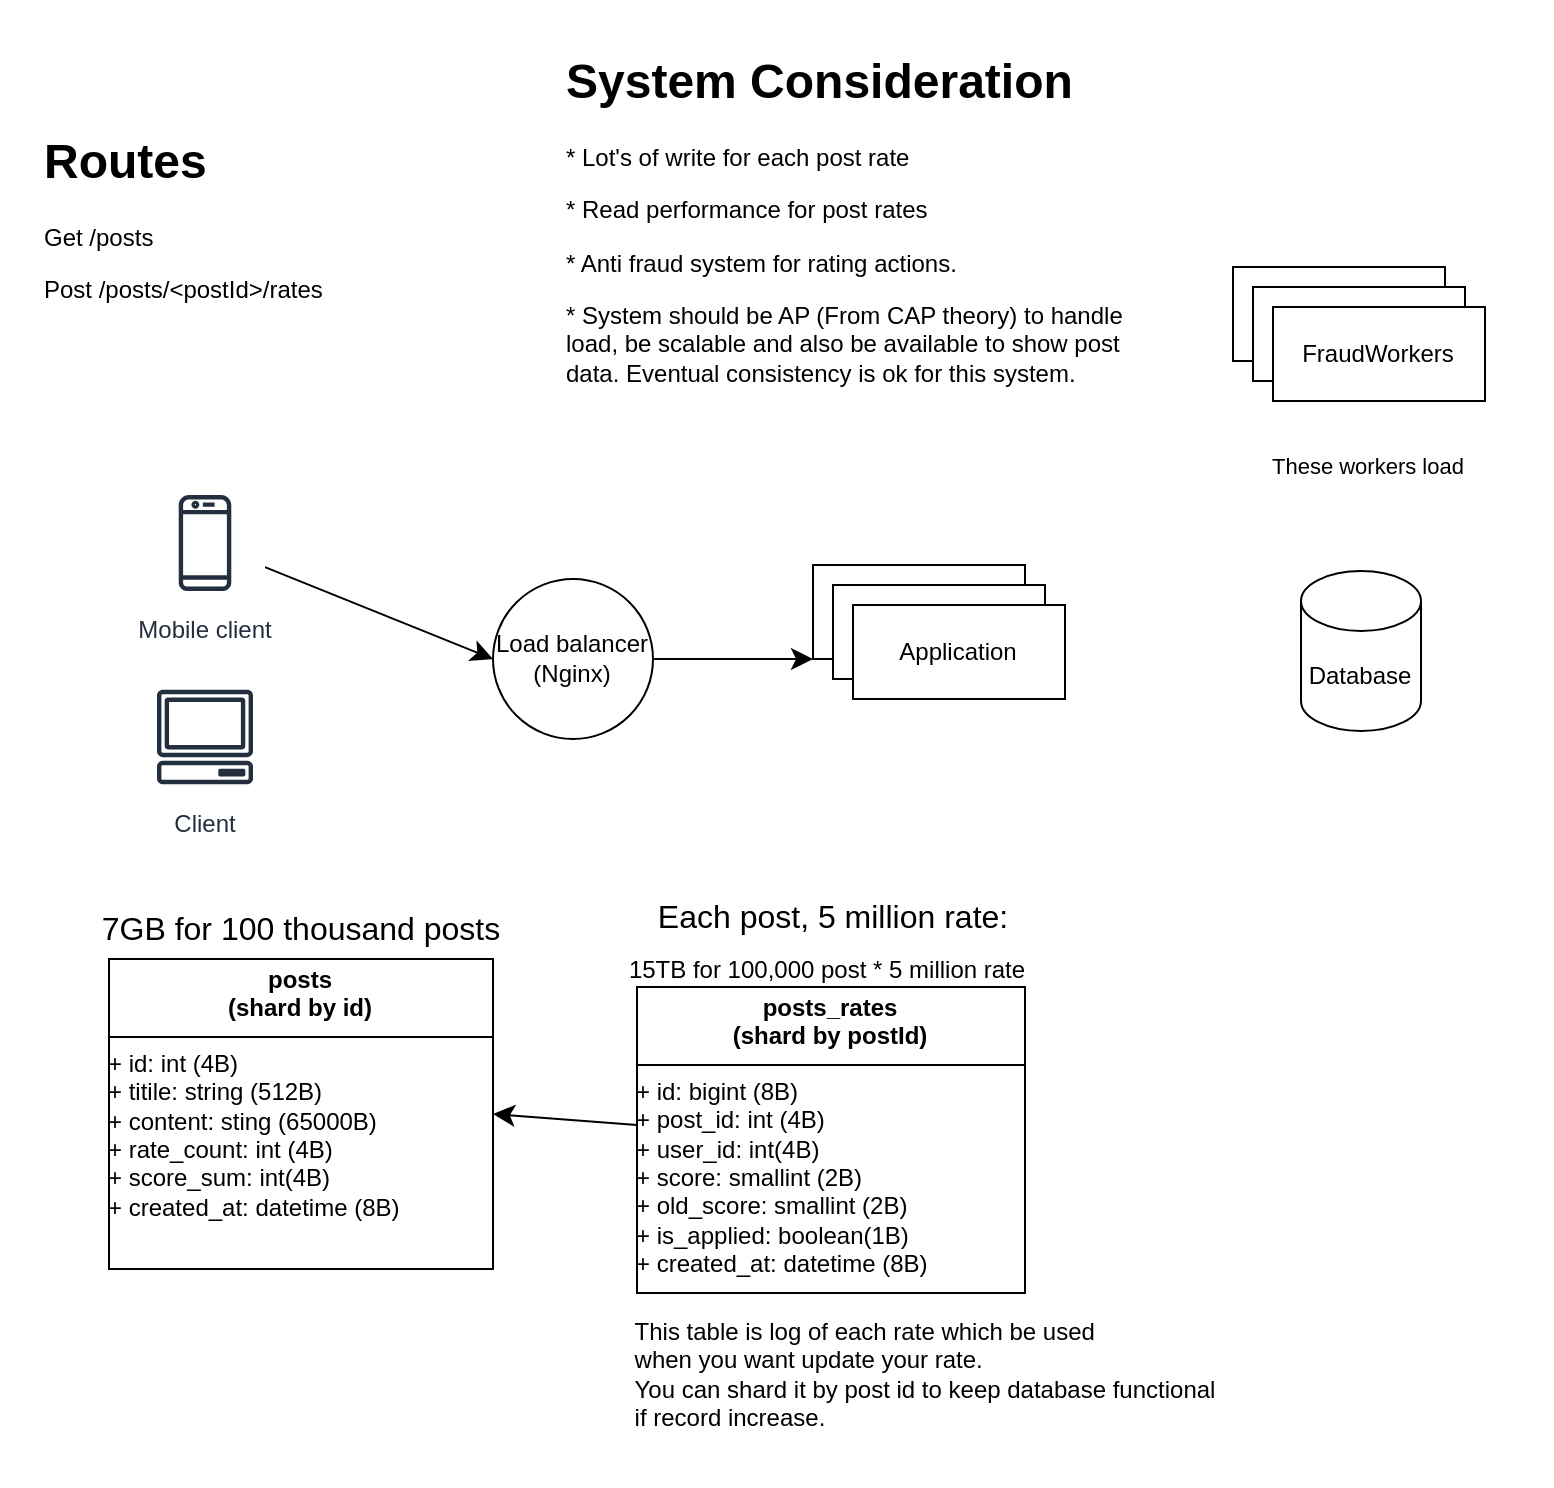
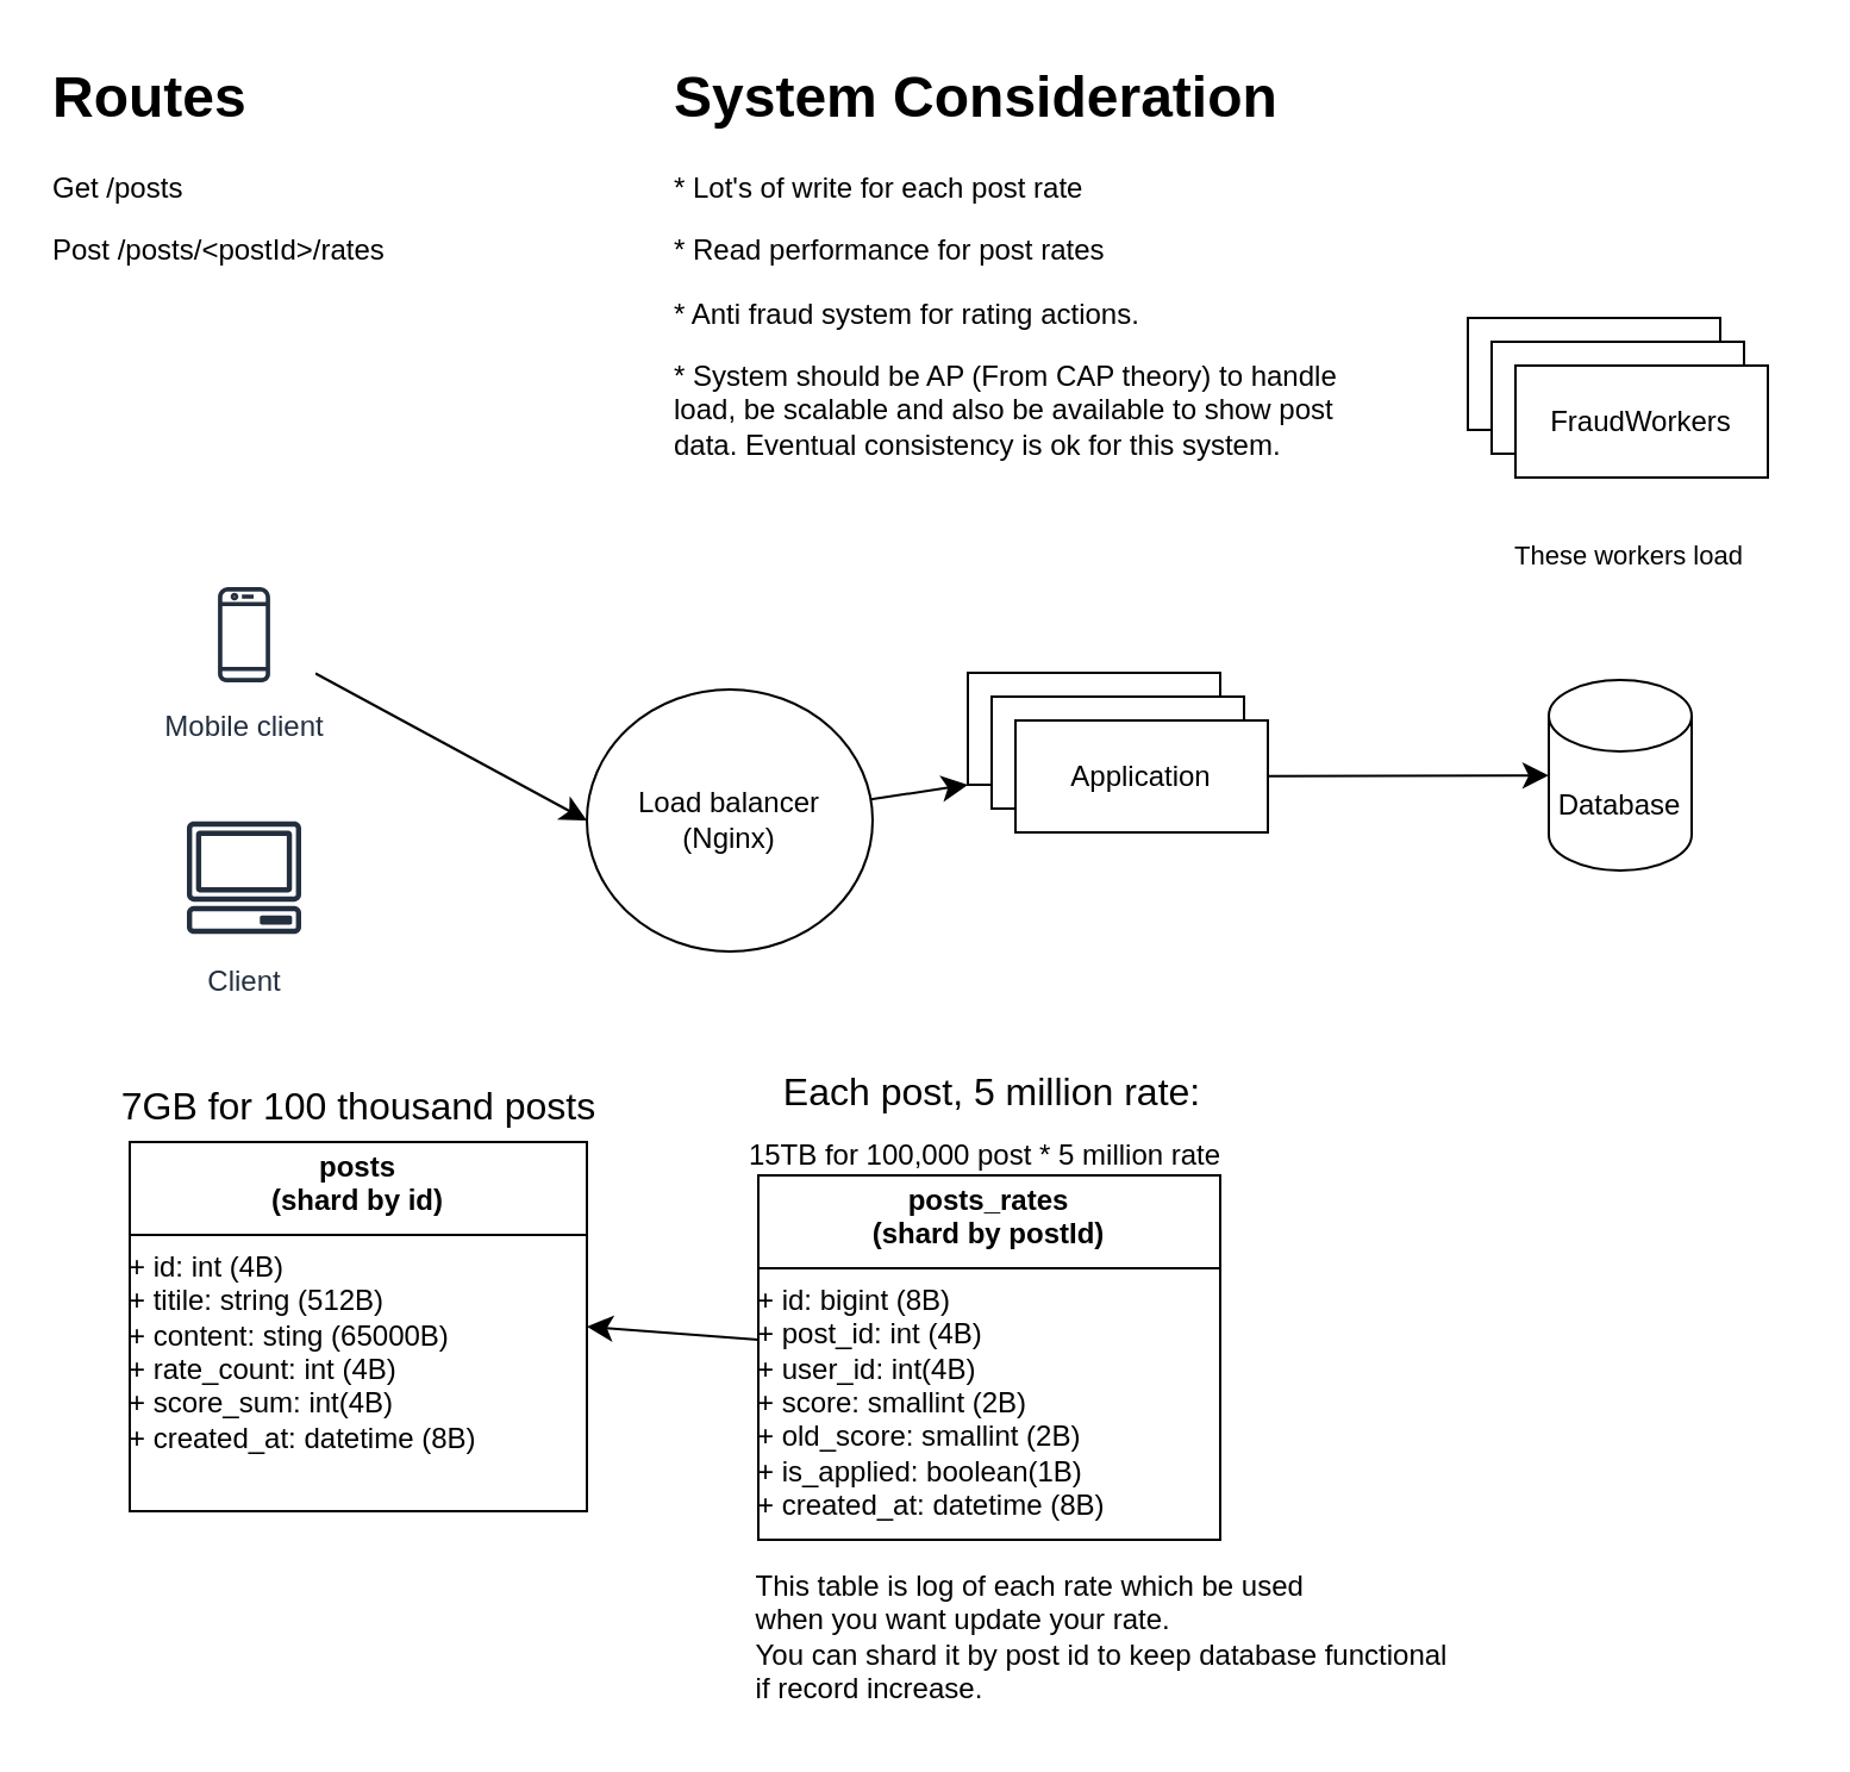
  <mxCell id="0" />
  <mxCell id="1" parent="0" />
- <mxCell id="2" value="&lt;h1 style=&quot;margin-top: 0px;&quot;&gt;Routes&lt;/h1&gt;&lt;p&gt;Get /posts&lt;/p&gt;&lt;p&gt;Post /posts/&amp;lt;postId&amp;gt;/rates&lt;/p&gt;" style="text;html=1;whiteSpace=wrap;overflow=hidden;rounded=0;" parent="1" vertex="1"><mxGeometry x="20" y="60" width="180" height="120" as="geometry" /></mxCell>
+ <mxCell id="2" value="&lt;h1 style=&quot;margin-top: 0px;&quot;&gt;Routes&lt;/h1&gt;&lt;p&gt;Get /posts&lt;/p&gt;&lt;p&gt;Post /posts/&amp;lt;postId&amp;gt;/rates&lt;/p&gt;" style="text;html=1;whiteSpace=wrap;overflow=hidden;rounded=0;" parent="1" vertex="1"><mxGeometry x="20" y="20" width="180" height="120" as="geometry" /></mxCell>
  <mxCell id="3" style="edgeStyle=none;curved=1;rounded=0;orthogonalLoop=1;jettySize=auto;html=1;entryX=0;entryY=0.5;entryDx=0;entryDy=0;fontSize=12;startSize=8;endSize=8;" parent="1" source="4" target="8" edge="1"><mxGeometry relative="1" as="geometry" /></mxCell>
- <mxCell id="4" value="Mobile client" style="sketch=0;outlineConnect=0;fontColor=#232F3E;gradientColor=none;strokeColor=#232F3E;fillColor=#ffffff;dashed=0;verticalLabelPosition=bottom;verticalAlign=top;align=center;html=1;fontSize=12;fontStyle=0;aspect=fixed;shape=mxgraph.aws4.resourceIcon;resIcon=mxgraph.aws4.mobile_client;" parent="1" vertex="1"><mxGeometry x="72" y="241" width="60" height="60" as="geometry" /></mxCell>
+ <mxCell id="4" value="Mobile client" style="sketch=0;outlineConnect=0;fontColor=#232F3E;gradientColor=none;strokeColor=#232F3E;fillColor=#ffffff;dashed=0;verticalLabelPosition=bottom;verticalAlign=top;align=center;html=1;fontSize=12;fontStyle=0;aspect=fixed;shape=mxgraph.aws4.resourceIcon;resIcon=mxgraph.aws4.mobile_client;" parent="1" vertex="1"><mxGeometry x="72" y="241" width="60" height="50" as="geometry" /></mxCell>
  <mxCell id="5" value="Client" style="sketch=0;outlineConnect=0;fontColor=#232F3E;gradientColor=none;strokeColor=#232F3E;fillColor=#ffffff;dashed=0;verticalLabelPosition=bottom;verticalAlign=top;align=center;html=1;fontSize=12;fontStyle=0;aspect=fixed;shape=mxgraph.aws4.resourceIcon;resIcon=mxgraph.aws4.client;" parent="1" vertex="1"><mxGeometry x="72" y="338" width="60" height="60" as="geometry" /></mxCell>
  <mxCell id="6" value="&lt;h1 style=&quot;margin-top: 0px;&quot;&gt;System Consideration&lt;/h1&gt;&lt;p&gt;* Lot's of write for each post rate&lt;/p&gt;&lt;p&gt;* Read performance for post rates&lt;/p&gt;&lt;p&gt;* Anti fraud system for rating actions.&lt;br&gt;&lt;/p&gt;&lt;p&gt;* System should be AP (From CAP theory) to handle load, be scalable and also be available to show post data. Eventual consistency is ok for this system.&lt;/p&gt;&lt;p&gt;&lt;br&gt;&lt;/p&gt;" style="text;html=1;whiteSpace=wrap;overflow=hidden;rounded=0;" parent="1" vertex="1"><mxGeometry x="281" y="20" width="302" height="178" as="geometry" /></mxCell>
  <mxCell id="7" style="edgeStyle=none;curved=1;rounded=0;orthogonalLoop=1;jettySize=auto;html=1;entryX=0;entryY=1;entryDx=0;entryDy=0;fontSize=12;startSize=8;endSize=8;" parent="1" source="8" target="10" edge="1"><mxGeometry relative="1" as="geometry" /></mxCell>
- <mxCell id="8" value="Load balancer&lt;br&gt;(Nginx)" style="ellipse;whiteSpace=wrap;html=1;aspect=fixed;" parent="1" vertex="1"><mxGeometry x="246" y="289" width="80" height="80" as="geometry" /></mxCell>
+ <mxCell id="8" value="Load balancer&lt;br&gt;(Nginx)" style="ellipse;whiteSpace=wrap;html=1;aspect=fixed;" parent="1" vertex="1"><mxGeometry x="246" y="289" width="120" height="110" as="geometry" /></mxCell>
  <mxCell id="9" value="" style="group" parent="1" vertex="1" connectable="0"><mxGeometry x="403" y="282" width="142" height="118" as="geometry" /></mxCell>
  <mxCell id="10" value="" style="rounded=0;whiteSpace=wrap;html=1;" parent="9" vertex="1"><mxGeometry x="3" width="106" height="47" as="geometry" /></mxCell>
  <mxCell id="11" value="" style="rounded=0;whiteSpace=wrap;html=1;" parent="9" vertex="1"><mxGeometry x="13" y="10" width="106" height="47" as="geometry" /></mxCell>
  <mxCell id="12" value="Application" style="rounded=0;whiteSpace=wrap;html=1;" parent="9" vertex="1"><mxGeometry x="23" y="20" width="106" height="47" as="geometry" /></mxCell>
  <mxCell id="13" value="Database" style="shape=cylinder3;whiteSpace=wrap;html=1;boundedLbl=1;backgroundOutline=1;size=15;" parent="1" vertex="1"><mxGeometry x="650" y="285" width="60" height="80" as="geometry" /></mxCell>
+ <mxCell id="14" style="edgeStyle=none;curved=1;rounded=0;orthogonalLoop=1;jettySize=auto;html=1;fontSize=12;startSize=8;endSize=8;" parent="1" source="12" target="13" edge="1"><mxGeometry relative="1" as="geometry" /></mxCell>
  <mxCell id="15" value="&lt;p style=&quot;margin:0px;margin-top:4px;text-align:center;&quot;&gt;&lt;b&gt;posts&lt;br&gt;(shard by id)&lt;/b&gt;&lt;/p&gt;&lt;hr size=&quot;1&quot; style=&quot;border-style:solid;&quot;&gt;&lt;div style=&quot;height:2px;&quot;&gt;+ id: int (4B)&lt;br&gt;+ titile: string (512B)&lt;br&gt;+ content: sting (65000B)&lt;br&gt;+ rate_count: int (4B)&lt;br&gt;+ score_sum: int(4B)&lt;br&gt;+ created_at: datetime (8B)&lt;br&gt;&lt;/div&gt;&lt;div style=&quot;height:2px;&quot;&gt;&lt;br&gt;&lt;br&gt;&lt;br&gt;&lt;br&gt;&lt;/div&gt;" style="verticalAlign=top;align=left;overflow=fill;html=1;whiteSpace=wrap;" parent="1" vertex="1"><mxGeometry x="54" y="479" width="192" height="155" as="geometry" /></mxCell>
  <mxCell id="16" style="edgeStyle=none;curved=1;rounded=0;orthogonalLoop=1;jettySize=auto;html=1;entryX=1;entryY=0.5;entryDx=0;entryDy=0;fontSize=12;startSize=8;endSize=8;" parent="1" source="17" target="15" edge="1"><mxGeometry relative="1" as="geometry" /></mxCell>
  <mxCell id="17" value="&lt;p style=&quot;margin:0px;margin-top:4px;text-align:center;&quot;&gt;&lt;b&gt;posts_rates&lt;br&gt;(shard by postId)&lt;/b&gt;&lt;/p&gt;&lt;hr size=&quot;1&quot; style=&quot;border-style:solid;&quot;&gt;&lt;div style=&quot;height:2px;&quot;&gt;+ id: bigint (8B)&lt;br&gt;+ post_id: int (4B)&lt;br&gt;+ user_id: int(4B)&lt;br&gt;+ score: smallint (2B)&lt;br&gt;+ old_score: smallint (2B)&lt;br&gt;+ is_applied: boolean(1B)&lt;br&gt;&lt;div style=&quot;height: 2px;&quot;&gt;+ created_at: datetime (8B)&lt;br&gt;&lt;/div&gt;&lt;div&gt;&lt;br&gt;&lt;/div&gt;&lt;/div&gt;" style="verticalAlign=top;align=left;overflow=fill;html=1;whiteSpace=wrap;" parent="1" vertex="1"><mxGeometry x="318" y="493" width="194" height="153" as="geometry" /></mxCell>
  <mxCell id="18" value="7GB for 100 thousand posts" style="text;html=1;align=center;verticalAlign=middle;resizable=0;points=[];autosize=1;strokeColor=none;fillColor=none;fontSize=16;" parent="1" vertex="1"><mxGeometry x="41" y="448" width="217" height="31" as="geometry" /></mxCell>
  <mxCell id="19" value="Each post, 5 million rate:&lt;div&gt;&lt;br&gt;&lt;/div&gt;" style="text;html=1;align=center;verticalAlign=middle;resizable=0;points=[];autosize=1;strokeColor=none;fillColor=none;fontSize=16;" parent="1" vertex="1"><mxGeometry x="319" y="443" width="193" height="50" as="geometry" /></mxCell>
  <mxCell id="20" value="&lt;div&gt;&lt;font style=&quot;font-size: 12px;&quot;&gt;15TB for 100,000 post * 5 million rate&lt;/font&gt;&lt;/div&gt;" style="text;html=1;align=center;verticalAlign=middle;resizable=0;points=[];autosize=1;strokeColor=none;fillColor=none;fontSize=16;" parent="1" vertex="1"><mxGeometry x="305" y="467" width="216" height="31" as="geometry" /></mxCell>
  <mxCell id="21" value="&lt;div style=&quot;text-align: left; font-size: 12px;&quot;&gt;&lt;span style=&quot;background-color: initial;&quot;&gt;This table is log of each rate which be used&lt;br&gt;when you want update your rate.&lt;br&gt;&lt;/span&gt;You can shard it by post id to keep database functional&lt;br&gt;if record increase.&lt;br&gt;&lt;/div&gt;" style="text;html=1;align=center;verticalAlign=middle;resizable=0;points=[];autosize=1;strokeColor=none;fillColor=none;fontSize=16;" parent="1" vertex="1"><mxGeometry x="308" y="652" width="308" height="70" as="geometry" /></mxCell>
  <mxCell id="22" value="" style="group" vertex="1" connectable="0" parent="1"><mxGeometry x="613" y="133" width="142" height="118" as="geometry" /></mxCell>
  <mxCell id="23" value="" style="rounded=0;whiteSpace=wrap;html=1;" vertex="1" parent="22"><mxGeometry x="3" width="106" height="47" as="geometry" /></mxCell>
  <mxCell id="24" value="" style="rounded=0;whiteSpace=wrap;html=1;" vertex="1" parent="22"><mxGeometry x="13" y="10" width="106" height="47" as="geometry" /></mxCell>
  <mxCell id="25" value="FraudWorkers" style="rounded=0;whiteSpace=wrap;html=1;" vertex="1" parent="22"><mxGeometry x="23" y="20" width="106" height="47" as="geometry" /></mxCell>
  <mxCell id="26" value="These workers load&amp;nbsp;" style="text;html=1;align=center;verticalAlign=middle;resizable=0;points=[];autosize=1;strokeColor=none;fillColor=none;fontSize=11;" vertex="1" parent="22"><mxGeometry x="13" y="87" width="117" height="25" as="geometry" /></mxCell>
